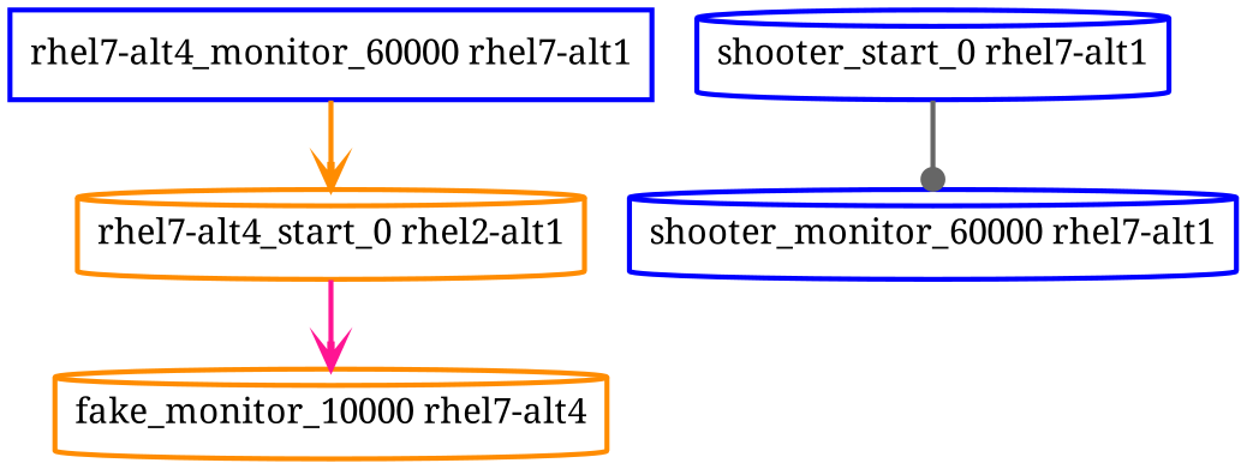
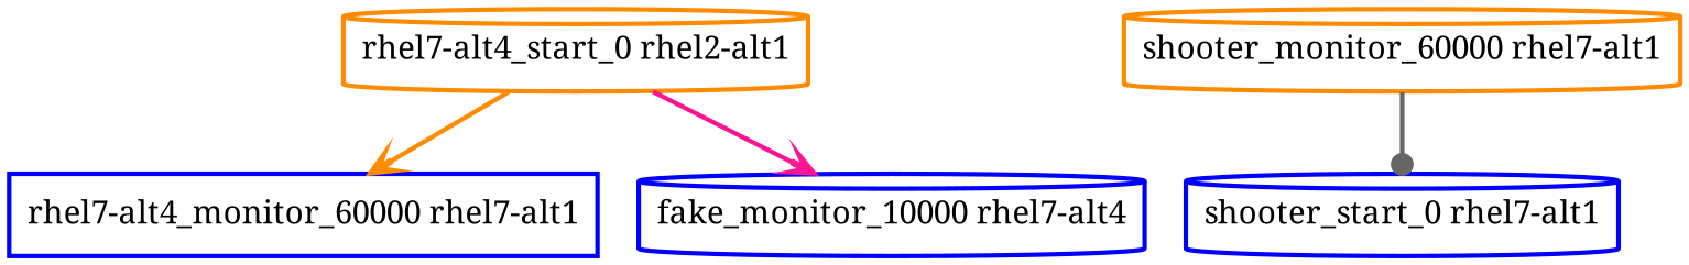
  digraph {
    fontname="Noto Serif"
    node [color=darkorange fontcolor=black fontname="Noto Serif" shape=cylinder style=bold]
    edge [arrowhead=vee fontname="Noto Serif" style=bold]
    "rhel7-alt4_monitor_60000 rhel7-alt1" [color=blue shape=box]
    n2 [label="rhel7-alt4_start_0 rhel2-alt1"]
-   "fake_monitor_10000 rhel7-alt4"
+   "fake_monitor_10000 rhel7-alt4" [color=blue]
    "shooter_start_0 rhel7-alt1" [color=blue]
-   "shooter_monitor_60000 rhel7-alt1" [color=blue]
-   "rhel7-alt4_monitor_60000 rhel7-alt1" -> n2 [color=darkorange]
+   "shooter_monitor_60000 rhel7-alt1"
+   n2 -> "rhel7-alt4_monitor_60000 rhel7-alt1" [color=darkorange]
    n2 -> "fake_monitor_10000 rhel7-alt4" [color=deeppink]
-   "shooter_start_0 rhel7-alt1" -> "shooter_monitor_60000 rhel7-alt1" [arrowhead=dot color=gray40]
+   "shooter_monitor_60000 rhel7-alt1" -> "shooter_start_0 rhel7-alt1" [arrowhead=dot color=gray40]
  }
